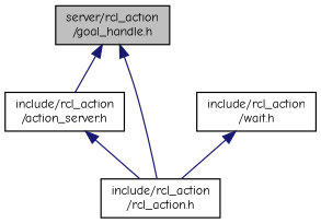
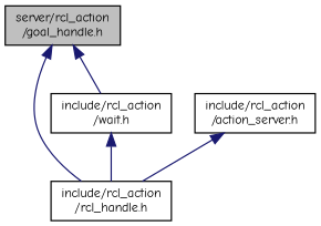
  digraph {
    fontname="Comic Neue"
    node [color=black fillcolor=white fontname="Comic Neue" fontsize=10 shape=record style=filled]
    edge [color=midnightblue dir=back fontname="Comic Neue" fontsize=10 labelfontname=Helvetica labelfontsize=10 style=solid]
    n1 [fillcolor=grey75 fontcolor=black height=0.2 label="server/rcl_action\l/goal_handle.h" width=0.4]
    n2 [height=0.2 label="include/rcl_action\l/action_server.h" width=0.4]
-   n3 [height=0.2 label="include/rcl_action\l/rcl_action.h" width=0.4]
+   n3 [height=0.2 label="include/rcl_action\l/rcl_handle.h" width=0.4]
    n4 [height=0.2 label="include/rcl_action\l/wait.h" width=0.4]
-   n1 -> n2
+   n1 -> n4
    n1 -> n3
    n2 -> n3
    n4 -> n3
  }
